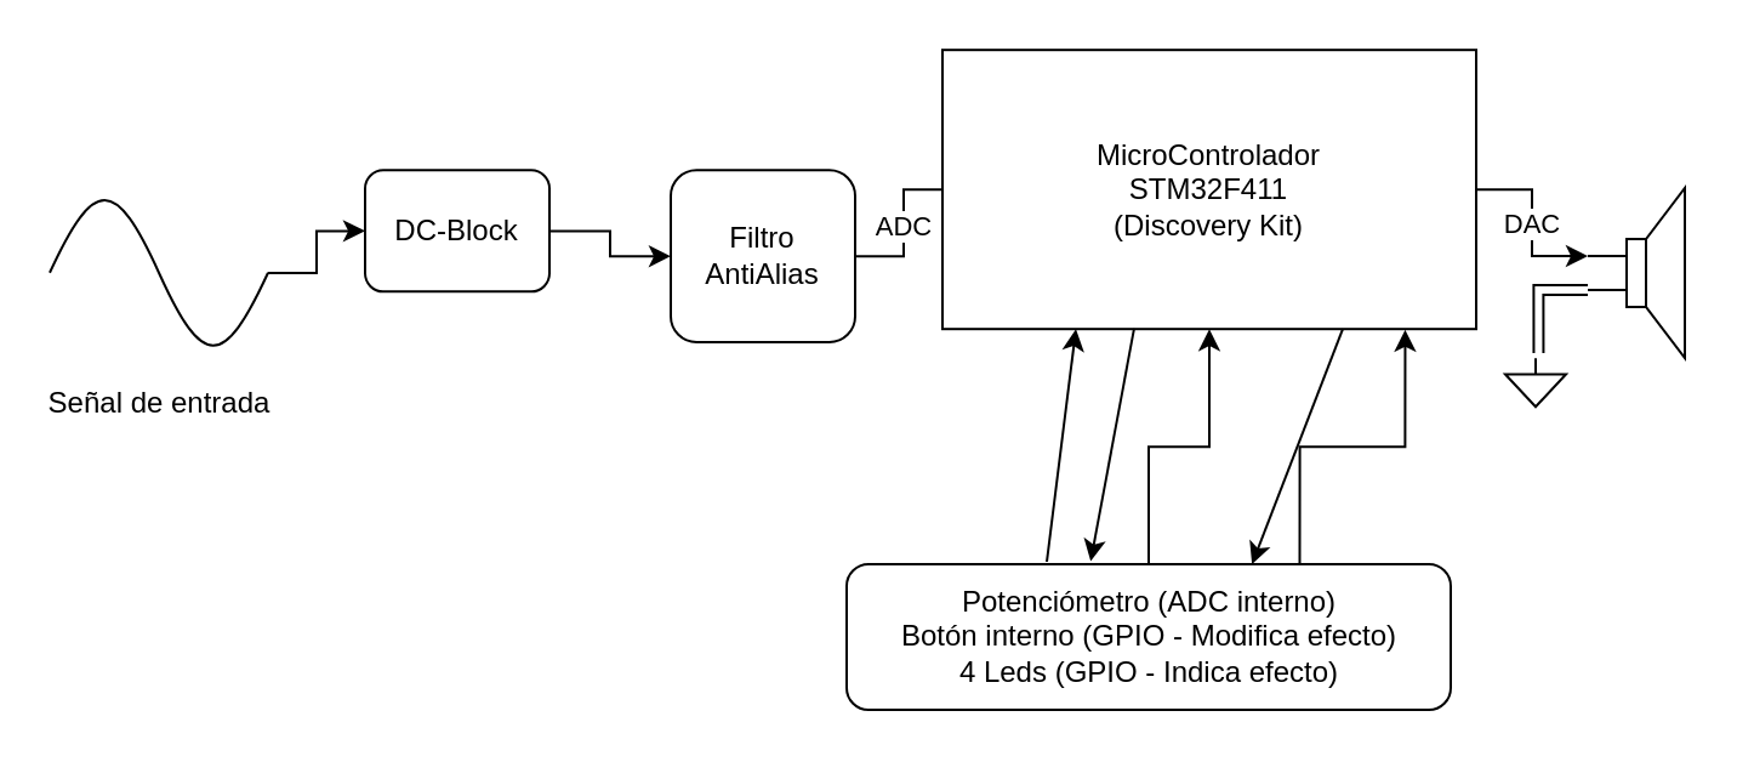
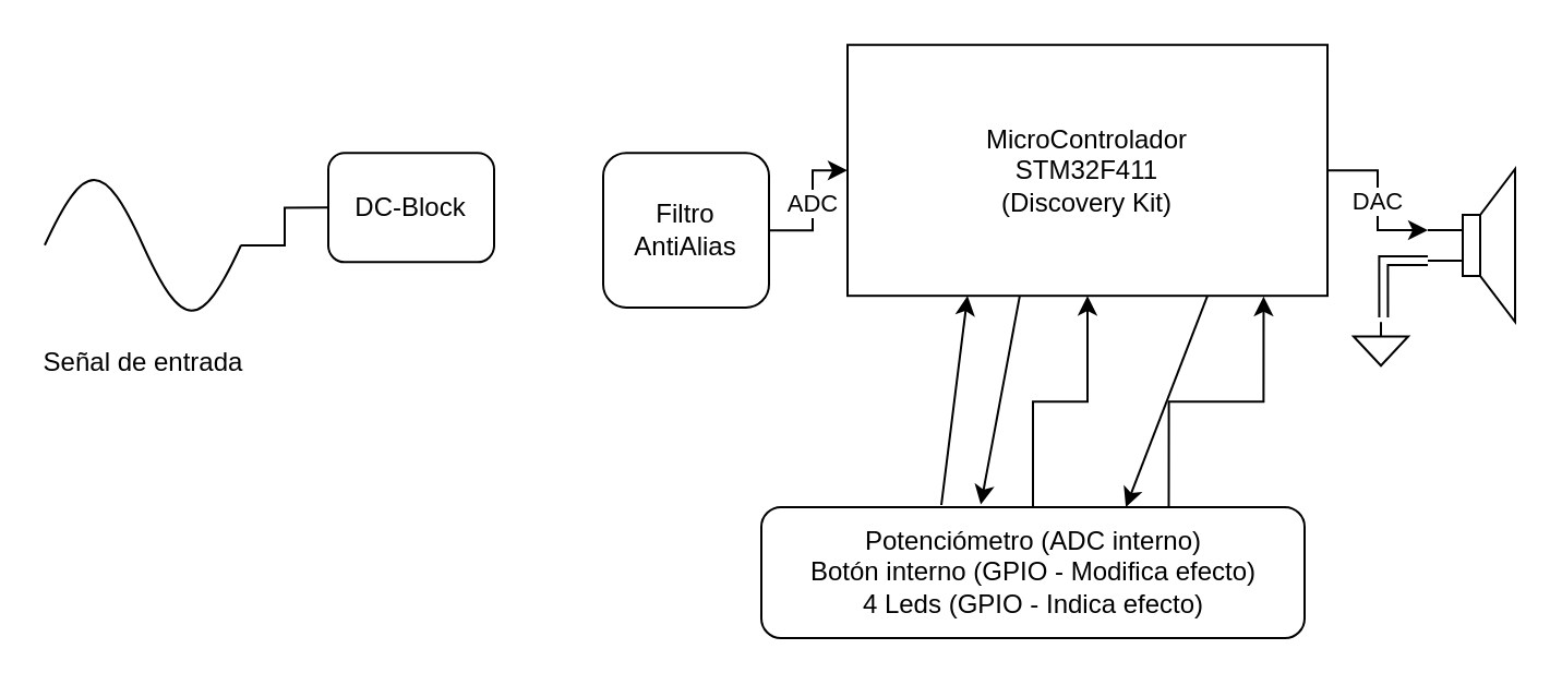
  <mxCell id="0" />
  <mxCell id="1" parent="0" />
- <mxCell id="2" style="edgeStyle=orthogonalEdgeStyle;rounded=0;orthogonalLoop=1;jettySize=auto;html=1;entryX=0;entryY=0.5;entryDx=0;entryDy=0;" edge="1" parent="1" source="3" target="5"><mxGeometry relative="1" as="geometry" /></mxCell>
+ <mxCell id="2" style="edgeStyle=orthogonalEdgeStyle;rounded=0;orthogonalLoop=1;jettySize=auto;html=1;entryX=0;entryY=0.5;entryDx=0;entryDy=0;endArrow=none;" edge="1" parent="1" source="3" target="5"><mxGeometry relative="1" as="geometry" /></mxCell>
  <mxCell id="3" value="Señal de entrada" style="pointerEvents=1;verticalLabelPosition=bottom;shadow=0;dashed=0;align=center;html=1;verticalAlign=top;shape=mxgraph.electrical.waveforms.sine_wave;" vertex="1" parent="1"><mxGeometry x="20" y="72" width="90" height="80" as="geometry" /></mxCell>
- <mxCell id="4" style="edgeStyle=orthogonalEdgeStyle;rounded=0;orthogonalLoop=1;jettySize=auto;html=1;entryX=0;entryY=0.5;entryDx=0;entryDy=0;" edge="1" parent="1" source="5" target="7"><mxGeometry relative="1" as="geometry" /></mxCell>
  <mxCell id="5" value="DC-Block" style="rounded=1;whiteSpace=wrap;html=1;" vertex="1" parent="1"><mxGeometry x="150" y="69.68" width="76" height="50" as="geometry" /></mxCell>
- <mxCell id="6" value="ADC" style="edgeStyle=orthogonalEdgeStyle;rounded=0;orthogonalLoop=1;jettySize=auto;html=1;entryX=0;entryY=0.5;entryDx=0;entryDy=0;endArrow=none;" edge="1" parent="1" source="7" target="9"><mxGeometry relative="1" as="geometry" /></mxCell>
+ <mxCell id="6" value="ADC" style="edgeStyle=orthogonalEdgeStyle;rounded=0;orthogonalLoop=1;jettySize=auto;html=1;entryX=0;entryY=0.5;entryDx=0;entryDy=0;" edge="1" parent="1" source="7" target="9"><mxGeometry relative="1" as="geometry" /></mxCell>
  <mxCell id="7" value="Filtro AntiAlias" style="rounded=1;whiteSpace=wrap;html=1;" vertex="1" parent="1"><mxGeometry x="276" y="69.68" width="76" height="70.82" as="geometry" /></mxCell>
  <mxCell id="8" value="DAC" style="edgeStyle=orthogonalEdgeStyle;rounded=0;orthogonalLoop=1;jettySize=auto;html=1;entryX=0;entryY=0.4;entryDx=0;entryDy=0;entryPerimeter=0;" edge="1" parent="1" source="9" target="17"><mxGeometry relative="1" as="geometry"><mxPoint x="620" y="105.09" as="targetPoint" /></mxGeometry></mxCell>
  <mxCell id="9" value="MicroControlador&lt;br&gt;STM32F411&lt;br&gt;(Discovery Kit)" style="whiteSpace=wrap;html=1;aspect=fixed;" vertex="1" parent="1"><mxGeometry x="388" y="20.09" width="220" height="115" as="geometry" /></mxCell>
  <mxCell id="10" value="" style="edgeStyle=orthogonalEdgeStyle;rounded=0;orthogonalLoop=1;jettySize=auto;html=1;" edge="1" parent="1" source="12" target="9"><mxGeometry relative="1" as="geometry" /></mxCell>
  <mxCell id="11" style="edgeStyle=orthogonalEdgeStyle;rounded=0;orthogonalLoop=1;jettySize=auto;html=1;exitX=0.75;exitY=0;exitDx=0;exitDy=0;entryX=0.867;entryY=1.003;entryDx=0;entryDy=0;entryPerimeter=0;" edge="1" parent="1" source="12" target="9"><mxGeometry relative="1" as="geometry" /></mxCell>
  <mxCell id="12" value="Potenciómetro (ADC interno)&lt;br&gt;Botón interno (GPIO - Modifica efecto)&lt;br&gt;4 Leds (GPIO - Indica efecto)" style="rounded=1;whiteSpace=wrap;html=1;" vertex="1" parent="1"><mxGeometry x="348.5" y="232" width="249" height="60" as="geometry" /></mxCell>
  <mxCell id="13" value="" style="endArrow=classic;html=1;entryX=0.25;entryY=1;entryDx=0;entryDy=0;" edge="1" parent="1" target="9"><mxGeometry width="50" height="50" relative="1" as="geometry"><mxPoint x="431" y="231" as="sourcePoint" /><mxPoint x="411" y="202" as="targetPoint" /></mxGeometry></mxCell>
  <mxCell id="14" value="" style="endArrow=classic;html=1;exitX=0.75;exitY=1;exitDx=0;exitDy=0;entryX=0.671;entryY=0;entryDx=0;entryDy=0;entryPerimeter=0;" edge="1" parent="1" source="9" target="12"><mxGeometry width="50" height="50" relative="1" as="geometry"><mxPoint x="498" y="232" as="sourcePoint" /><mxPoint x="548" y="182" as="targetPoint" /></mxGeometry></mxCell>
  <mxCell id="15" value="" style="endArrow=classic;html=1;exitX=0.359;exitY=0.999;exitDx=0;exitDy=0;exitPerimeter=0;entryX=0.404;entryY=-0.02;entryDx=0;entryDy=0;entryPerimeter=0;" edge="1" parent="1" source="9" target="12"><mxGeometry width="50" height="50" relative="1" as="geometry"><mxPoint x="448" y="232" as="sourcePoint" /><mxPoint x="498" y="182" as="targetPoint" /></mxGeometry></mxCell>
  <mxCell id="16" style="edgeStyle=orthogonalEdgeStyle;shape=link;rounded=0;orthogonalLoop=1;jettySize=auto;html=1;entryX=0.549;entryY=-0.104;entryDx=0;entryDy=0;entryPerimeter=0;exitX=0;exitY=0.6;exitDx=0;exitDy=0;exitPerimeter=0;" edge="1" parent="1" source="17" target="18"><mxGeometry relative="1" as="geometry" /></mxCell>
  <mxCell id="17" value="" style="pointerEvents=1;verticalLabelPosition=bottom;shadow=0;dashed=0;align=center;html=1;verticalAlign=top;shape=mxgraph.electrical.electro-mechanical.loudspeaker;" vertex="1" parent="1"><mxGeometry x="654" y="77" width="40" height="70" as="geometry" /></mxCell>
  <mxCell id="18" value="" style="pointerEvents=1;verticalLabelPosition=bottom;shadow=0;dashed=0;align=center;html=1;verticalAlign=top;shape=mxgraph.electrical.signal_sources.signal_ground;" vertex="1" parent="1"><mxGeometry x="620" y="147.09" width="25" height="20" as="geometry" /></mxCell>
